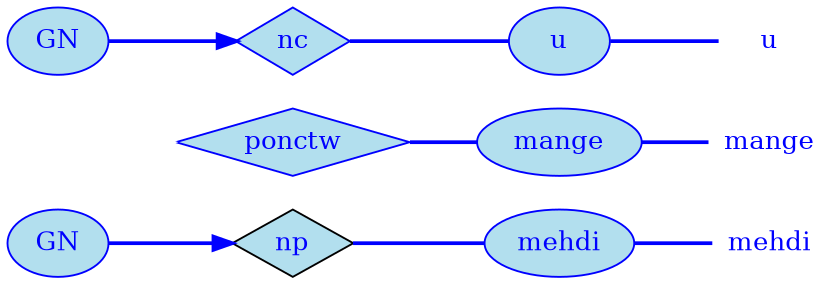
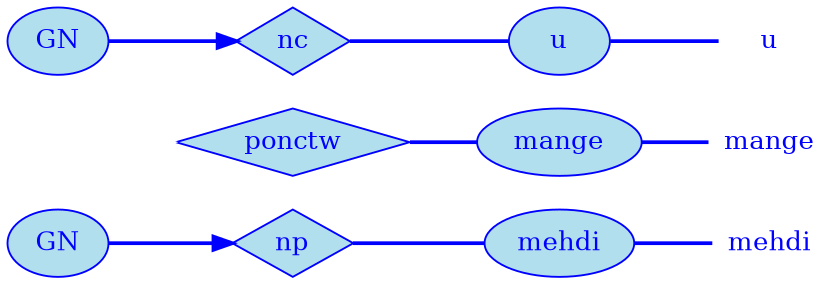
  digraph {
    rankdir=LR
    node [fillcolor=lightblue2 fontcolor=blue shape=plaintext color=blue style=filled]
    edge [arrowhead=none color=blue fontcolor=blue minlen=1 style=bold]
    n1 [height=0.50 label=mehdi width=0.81 color="" style=""]
    n2 [height=0.50 label=mehdi shape=ellipse width=1.11]
-   n3 [color=black height=0.50 label=np shape=diamond width=0.75]
+   n3 [height=0.50 label=np shape=diamond width=0.75]
    n4 [arrowhead=doubleoctagon height=0.50 label=GN width=0.75 shape=""]
    n5 [height=0.50 label=mange width=0.86 color="" style=""]
    n6 [height=0.50 label=mange shape=ellipse width=1.22]
    n7 [height=0.50 label=ponctw shape=diamond width=1.28]
    n8 [height=0.50 label=u width=0.75 color="" style=""]
    n9 [height=0.50 label=u shape=ellipse width=0.75]
    n10 [height=0.50 label=nc shape=diamond width=0.75]
    n11 [arrowhead=doubleoctagon height=0.50 label=GN width=0.75 shape=""]
    "mc1s1_P40#pos#empty" [color=white fillcolor=white fontcolor=white height=0.06 shape=point width=0.06 style=""]
    n2 -> n1
    n3 -> n2
    n4 -> n3 [shape=normal arrowhead=""]
    n6 -> n5
    n7 -> n6
    n9 -> n8
    n10 -> n9
    n11 -> n10 [shape=normal arrowhead=""]
    "mc1s1_P40#pos#empty" -> n7 [color=white fontcolor=white shape=none arrowhead="" style=""]
  }
